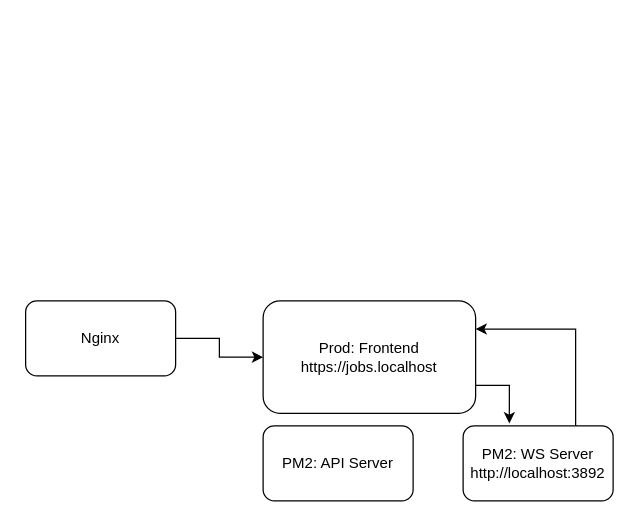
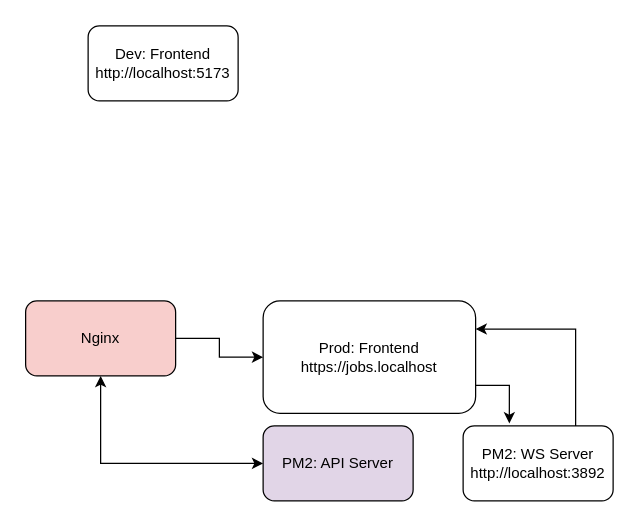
  <mxCell id="0" />
  <mxCell id="1" parent="0" />
+ <mxCell id="2" value="Dev: Frontend&lt;br&gt;http://localhost:5173" style="rounded=1;whiteSpace=wrap;html=1;" vertex="1" parent="1"><mxGeometry x="70" y="20" width="120" height="60" as="geometry" /></mxCell>
  <mxCell id="3" style="edgeStyle=orthogonalEdgeStyle;rounded=0;orthogonalLoop=1;jettySize=auto;html=1;exitX=1;exitY=0.75;exitDx=0;exitDy=0;entryX=0.308;entryY=-0.033;entryDx=0;entryDy=0;entryPerimeter=0;" edge="1" parent="1" source="5" target="10"><mxGeometry relative="1" as="geometry" /></mxCell>
+ <mxCell id="4" style="edgeStyle=orthogonalEdgeStyle;rounded=0;orthogonalLoop=1;jettySize=auto;html=1;exitX=0.5;exitY=1;exitDx=0;exitDy=0;entryX=0;entryY=0.5;entryDx=0;entryDy=0;startArrow=classic;startFill=1;" edge="1" parent="1" source="7" target="8"><mxGeometry relative="1" as="geometry" /></mxCell>
  <mxCell id="5" value="Prod: Frontend&lt;br&gt;https://jobs.localhost" style="rounded=1;whiteSpace=wrap;html=1;" vertex="1" parent="1"><mxGeometry x="210" y="240" width="170" height="90" as="geometry" /></mxCell>
  <mxCell id="6" style="edgeStyle=orthogonalEdgeStyle;rounded=0;orthogonalLoop=1;jettySize=auto;html=1;exitX=1;exitY=0.5;exitDx=0;exitDy=0;entryX=0;entryY=0.5;entryDx=0;entryDy=0;" edge="1" parent="1" source="7" target="5"><mxGeometry relative="1" as="geometry" /></mxCell>
- <mxCell id="7" value="Nginx" style="rounded=1;whiteSpace=wrap;html=1;" vertex="1" parent="1"><mxGeometry x="20" y="240" width="120" height="60" as="geometry" /></mxCell>
- <mxCell id="8" value="PM2: API Server" style="rounded=1;whiteSpace=wrap;html=1;" vertex="1" parent="1"><mxGeometry x="210" y="340" width="120" height="60" as="geometry" /></mxCell>
+ <mxCell id="7" value="Nginx" style="rounded=1;whiteSpace=wrap;html=1;fillColor=#f8cecc;" vertex="1" parent="1"><mxGeometry x="20" y="240" width="120" height="60" as="geometry" /></mxCell>
+ <mxCell id="8" value="PM2: API Server" style="rounded=1;whiteSpace=wrap;html=1;fillColor=#e1d5e7;" vertex="1" parent="1"><mxGeometry x="210" y="340" width="120" height="60" as="geometry" /></mxCell>
  <mxCell id="9" style="edgeStyle=orthogonalEdgeStyle;rounded=0;orthogonalLoop=1;jettySize=auto;html=1;exitX=0.75;exitY=0;exitDx=0;exitDy=0;entryX=1;entryY=0.25;entryDx=0;entryDy=0;" edge="1" parent="1" source="10" target="5"><mxGeometry relative="1" as="geometry" /></mxCell>
  <mxCell id="10" value="PM2: WS Server&lt;div&gt;http://localhost:3892&lt;/div&gt;" style="rounded=1;whiteSpace=wrap;html=1;" vertex="1" parent="1"><mxGeometry x="370" y="340" width="120" height="60" as="geometry" /></mxCell>
